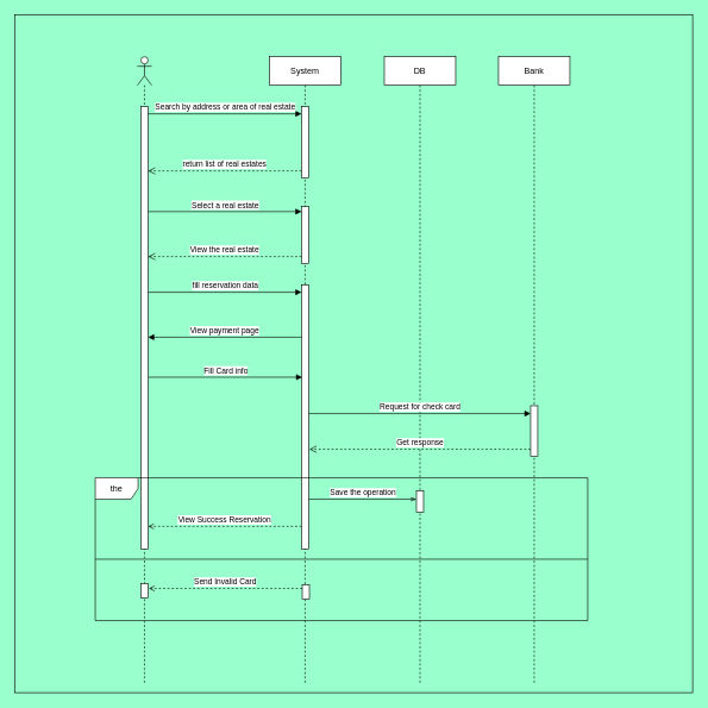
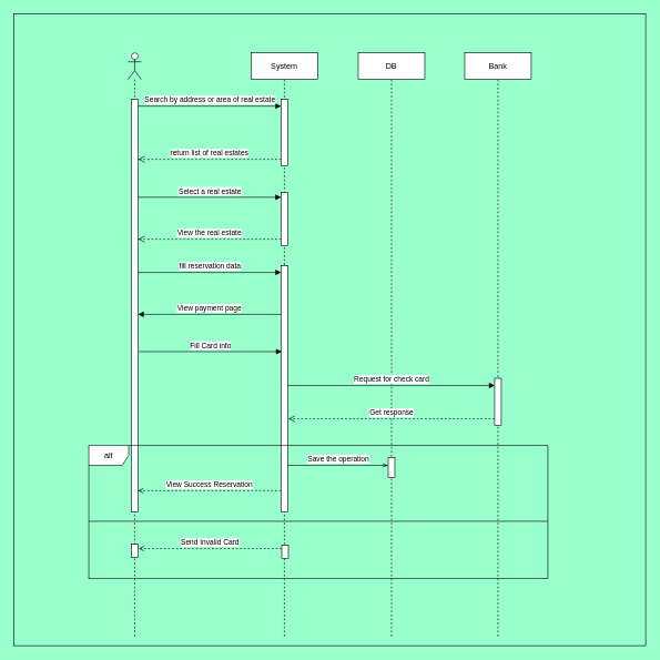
  <mxCell id="0" />
  <mxCell id="1" parent="0" />
  <mxCell id="2" value="" style="shape=umlLifeline;perimeter=lifelinePerimeter;whiteSpace=wrap;html=1;container=1;dropTarget=0;collapsible=0;recursiveResize=0;outlineConnect=0;portConstraint=eastwest;newEdgeStyle={&quot;curved&quot;:0,&quot;rounded&quot;:0};participant=umlActor;" vertex="1" parent="1"><mxGeometry x="192" y="79" width="20" height="880" as="geometry" /></mxCell>
  <mxCell id="3" value="" style="html=1;points=[[0,0,0,0,5],[0,1,0,0,-5],[1,0,0,0,5],[1,1,0,0,-5]];perimeter=orthogonalPerimeter;outlineConnect=0;targetShapes=umlLifeline;portConstraint=eastwest;newEdgeStyle={&quot;curved&quot;:0,&quot;rounded&quot;:0};" vertex="1" parent="2"><mxGeometry x="5" y="70" width="10" height="620" as="geometry" /></mxCell>
  <mxCell id="4" value="" style="html=1;points=[[0,0,0,0,5],[0,1,0,0,-5],[1,0,0,0,5],[1,1,0,0,-5]];perimeter=orthogonalPerimeter;outlineConnect=0;targetShapes=umlLifeline;portConstraint=eastwest;newEdgeStyle={&quot;curved&quot;:0,&quot;rounded&quot;:0};" vertex="1" parent="2"><mxGeometry x="5" y="738" width="10" height="20" as="geometry" /></mxCell>
  <mxCell id="5" value="System" style="shape=umlLifeline;perimeter=lifelinePerimeter;whiteSpace=wrap;html=1;container=1;dropTarget=0;collapsible=0;recursiveResize=0;outlineConnect=0;portConstraint=eastwest;newEdgeStyle={&quot;curved&quot;:0,&quot;rounded&quot;:0};" vertex="1" parent="1"><mxGeometry x="377" y="79" width="100" height="880" as="geometry" /></mxCell>
  <mxCell id="6" value="" style="html=1;points=[[0,0,0,0,5],[0,1,0,0,-5],[1,0,0,0,5],[1,1,0,0,-5]];perimeter=orthogonalPerimeter;outlineConnect=0;targetShapes=umlLifeline;portConstraint=eastwest;newEdgeStyle={&quot;curved&quot;:0,&quot;rounded&quot;:0};" vertex="1" parent="5"><mxGeometry x="45" y="70" width="10" height="100" as="geometry" /></mxCell>
  <mxCell id="7" value="" style="html=1;points=[[0,0,0,0,5],[0,1,0,0,-5],[1,0,0,0,5],[1,1,0,0,-5]];perimeter=orthogonalPerimeter;outlineConnect=0;targetShapes=umlLifeline;portConstraint=eastwest;newEdgeStyle={&quot;curved&quot;:0,&quot;rounded&quot;:0};" vertex="1" parent="5"><mxGeometry x="45" y="210" width="10" height="80" as="geometry" /></mxCell>
  <mxCell id="8" value="" style="html=1;points=[[0,0,0,0,5],[0,1,0,0,-5],[1,0,0,0,5],[1,1,0,0,-5]];perimeter=orthogonalPerimeter;outlineConnect=0;targetShapes=umlLifeline;portConstraint=eastwest;newEdgeStyle={&quot;curved&quot;:0,&quot;rounded&quot;:0};" vertex="1" parent="5"><mxGeometry x="45" y="320" width="10" height="370" as="geometry" /></mxCell>
  <mxCell id="9" value="" style="html=1;points=[[0,0,0,0,5],[0,1,0,0,-5],[1,0,0,0,5],[1,1,0,0,-5]];perimeter=orthogonalPerimeter;outlineConnect=0;targetShapes=umlLifeline;portConstraint=eastwest;newEdgeStyle={&quot;curved&quot;:0,&quot;rounded&quot;:0};" vertex="1" parent="5"><mxGeometry x="46" y="740" width="10" height="20" as="geometry" /></mxCell>
  <mxCell id="10" value="DB" style="shape=umlLifeline;perimeter=lifelinePerimeter;whiteSpace=wrap;html=1;container=1;dropTarget=0;collapsible=0;recursiveResize=0;outlineConnect=0;portConstraint=eastwest;newEdgeStyle={&quot;curved&quot;:0,&quot;rounded&quot;:0};" vertex="1" parent="1"><mxGeometry x="538" y="79" width="100" height="880" as="geometry" /></mxCell>
  <mxCell id="11" value="Bank" style="shape=umlLifeline;perimeter=lifelinePerimeter;whiteSpace=wrap;html=1;container=1;dropTarget=0;collapsible=0;recursiveResize=0;outlineConnect=0;portConstraint=eastwest;newEdgeStyle={&quot;curved&quot;:0,&quot;rounded&quot;:0};" vertex="1" parent="1"><mxGeometry x="698" y="79" width="100" height="880" as="geometry" /></mxCell>
  <mxCell id="12" value="" style="html=1;points=[[0,0,0,0,5],[0,1,0,0,-5],[1,0,0,0,5],[1,1,0,0,-5]];perimeter=orthogonalPerimeter;outlineConnect=0;targetShapes=umlLifeline;portConstraint=eastwest;newEdgeStyle={&quot;curved&quot;:0,&quot;rounded&quot;:0};" vertex="1" parent="11"><mxGeometry x="45" y="489" width="10" height="71" as="geometry" /></mxCell>
  <mxCell id="13" value="Search by address or area of real estate" style="html=1;verticalAlign=bottom;endArrow=block;curved=0;rounded=0;" edge="1" parent="1" target="6"><mxGeometry width="80" relative="1" as="geometry"><mxPoint x="207" y="159" as="sourcePoint" /><mxPoint x="353" y="159" as="targetPoint" /></mxGeometry></mxCell>
  <mxCell id="14" value="return list of real estates" style="html=1;verticalAlign=bottom;endArrow=open;dashed=1;endSize=8;curved=0;rounded=0;" edge="1" parent="1" target="3"><mxGeometry relative="1" as="geometry"><mxPoint x="422" y="239" as="sourcePoint" /><mxPoint x="206" y="239" as="targetPoint" /></mxGeometry></mxCell>
  <mxCell id="15" value="Select a real estate" style="html=1;verticalAlign=bottom;endArrow=block;curved=0;rounded=0;" edge="1" parent="1"><mxGeometry width="80" relative="1" as="geometry"><mxPoint x="207" y="296" as="sourcePoint" /><mxPoint x="422" y="296" as="targetPoint" /></mxGeometry></mxCell>
  <mxCell id="16" value="View the real estate" style="html=1;verticalAlign=bottom;endArrow=open;dashed=1;endSize=8;curved=0;rounded=0;" edge="1" parent="1"><mxGeometry relative="1" as="geometry"><mxPoint x="422" y="359" as="sourcePoint" /><mxPoint x="207" y="359" as="targetPoint" /></mxGeometry></mxCell>
  <mxCell id="17" value="fill reservation data" style="html=1;verticalAlign=bottom;endArrow=block;curved=0;rounded=0;" edge="1" parent="1"><mxGeometry width="80" relative="1" as="geometry"><mxPoint x="207" y="409" as="sourcePoint" /><mxPoint x="422" y="409" as="targetPoint" /></mxGeometry></mxCell>
  <mxCell id="18" value="View payment page" style="html=1;verticalAlign=bottom;endArrow=block;curved=0;rounded=0;" edge="1" parent="1"><mxGeometry width="80" relative="1" as="geometry"><mxPoint x="422" y="472" as="sourcePoint" /><mxPoint x="207" y="472" as="targetPoint" /></mxGeometry></mxCell>
  <mxCell id="19" value="Fill Card info" style="html=1;verticalAlign=bottom;endArrow=block;curved=0;rounded=0;" edge="1" parent="1"><mxGeometry width="80" relative="1" as="geometry"><mxPoint x="208" y="528" as="sourcePoint" /><mxPoint x="423" y="528" as="targetPoint" /></mxGeometry></mxCell>
  <mxCell id="20" value="Request for check card" style="html=1;verticalAlign=bottom;endArrow=block;curved=0;rounded=0;" edge="1" parent="1"><mxGeometry width="80" relative="1" as="geometry"><mxPoint x="432" y="579" as="sourcePoint" /><mxPoint x="743" y="579" as="targetPoint" /></mxGeometry></mxCell>
  <mxCell id="21" value="Get response" style="html=1;verticalAlign=bottom;endArrow=open;dashed=1;endSize=8;curved=0;rounded=0;" edge="1" parent="1"><mxGeometry relative="1" as="geometry"><mxPoint x="743" y="629" as="sourcePoint" /><mxPoint x="433" y="629" as="targetPoint" /></mxGeometry></mxCell>
- <mxCell id="22" value="the" style="shape=umlFrame;whiteSpace=wrap;html=1;pointerEvents=0;" vertex="1" parent="1"><mxGeometry x="133" y="669" width="690" height="200" as="geometry" /></mxCell>
+ <mxCell id="22" value="alt" style="shape=umlFrame;whiteSpace=wrap;html=1;pointerEvents=0;" vertex="1" parent="1"><mxGeometry x="133" y="669" width="690" height="200" as="geometry" /></mxCell>
  <mxCell id="23" value="Save the operation" style="html=1;verticalAlign=bottom;endArrow=openThin;curved=0;rounded=0;endFill=0;" edge="1" parent="1" source="8"><mxGeometry width="80" relative="1" as="geometry"><mxPoint x="443" y="699" as="sourcePoint" /><mxPoint x="583" y="699" as="targetPoint" /></mxGeometry></mxCell>
  <mxCell id="24" value="" style="html=1;points=[[0,0,0,0,5],[0,1,0,0,-5],[1,0,0,0,5],[1,1,0,0,-5]];perimeter=orthogonalPerimeter;outlineConnect=0;targetShapes=umlLifeline;portConstraint=eastwest;newEdgeStyle={&quot;curved&quot;:0,&quot;rounded&quot;:0};" vertex="1" parent="1"><mxGeometry x="583" y="687" width="10" height="30" as="geometry" /></mxCell>
  <mxCell id="25" value="View Success Reservation" style="html=1;verticalAlign=bottom;endArrow=open;curved=0;rounded=0;endFill=0;strokeColor=default;dashed=1;" edge="1" parent="1"><mxGeometry width="80" relative="1" as="geometry"><mxPoint x="422" y="737" as="sourcePoint" /><mxPoint x="207" y="737" as="targetPoint" /></mxGeometry></mxCell>
  <mxCell id="26" value="" style="line;strokeWidth=1;fillColor=none;align=left;verticalAlign=middle;spacingTop=-1;spacingLeft=3;spacingRight=3;rotatable=0;labelPosition=right;points=[];portConstraint=eastwest;strokeColor=inherit;" vertex="1" parent="1"><mxGeometry x="133" y="779" width="690" height="8" as="geometry" /></mxCell>
  <mxCell id="27" value="Send Invalid Card" style="html=1;verticalAlign=bottom;endArrow=open;curved=0;rounded=0;dashed=1;endFill=0;" edge="1" parent="1"><mxGeometry width="80" relative="1" as="geometry"><mxPoint x="423" y="824" as="sourcePoint" /><mxPoint x="208" y="824" as="targetPoint" /></mxGeometry></mxCell>
  <mxCell id="28" value="" style="whiteSpace=wrap;html=1;aspect=fixed;fillColor=none;" vertex="1" parent="1"><mxGeometry x="20" y="20" width="950" height="950" as="geometry" /></mxCell>
